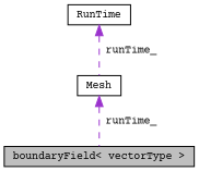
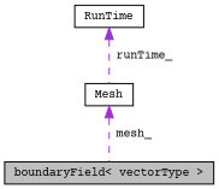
  digraph {
    fontname="Courier Prime"
    node [color=black fillcolor=white fontname="Courier Prime" fontsize=10 shape=record style=filled]
    edge [color=darkorchid3 dir=back fontname="Courier Prime" fontsize=10 labelfontname=Helvetica labelfontsize=10 style=dashed]
    n1 [fillcolor=grey75 fontcolor=black height=0.2 label="boundaryField\< vectorType \>" width=0.4]
    n2 [height=0.2 label=Mesh width=0.4]
    n3 [height=0.2 label=RunTime width=0.4]
-   n2 -> n1 [label=" runTime_"]
+   n2 -> n1 [label=" mesh_"]
    n3 -> n2 [label=" runTime_"]
  }
